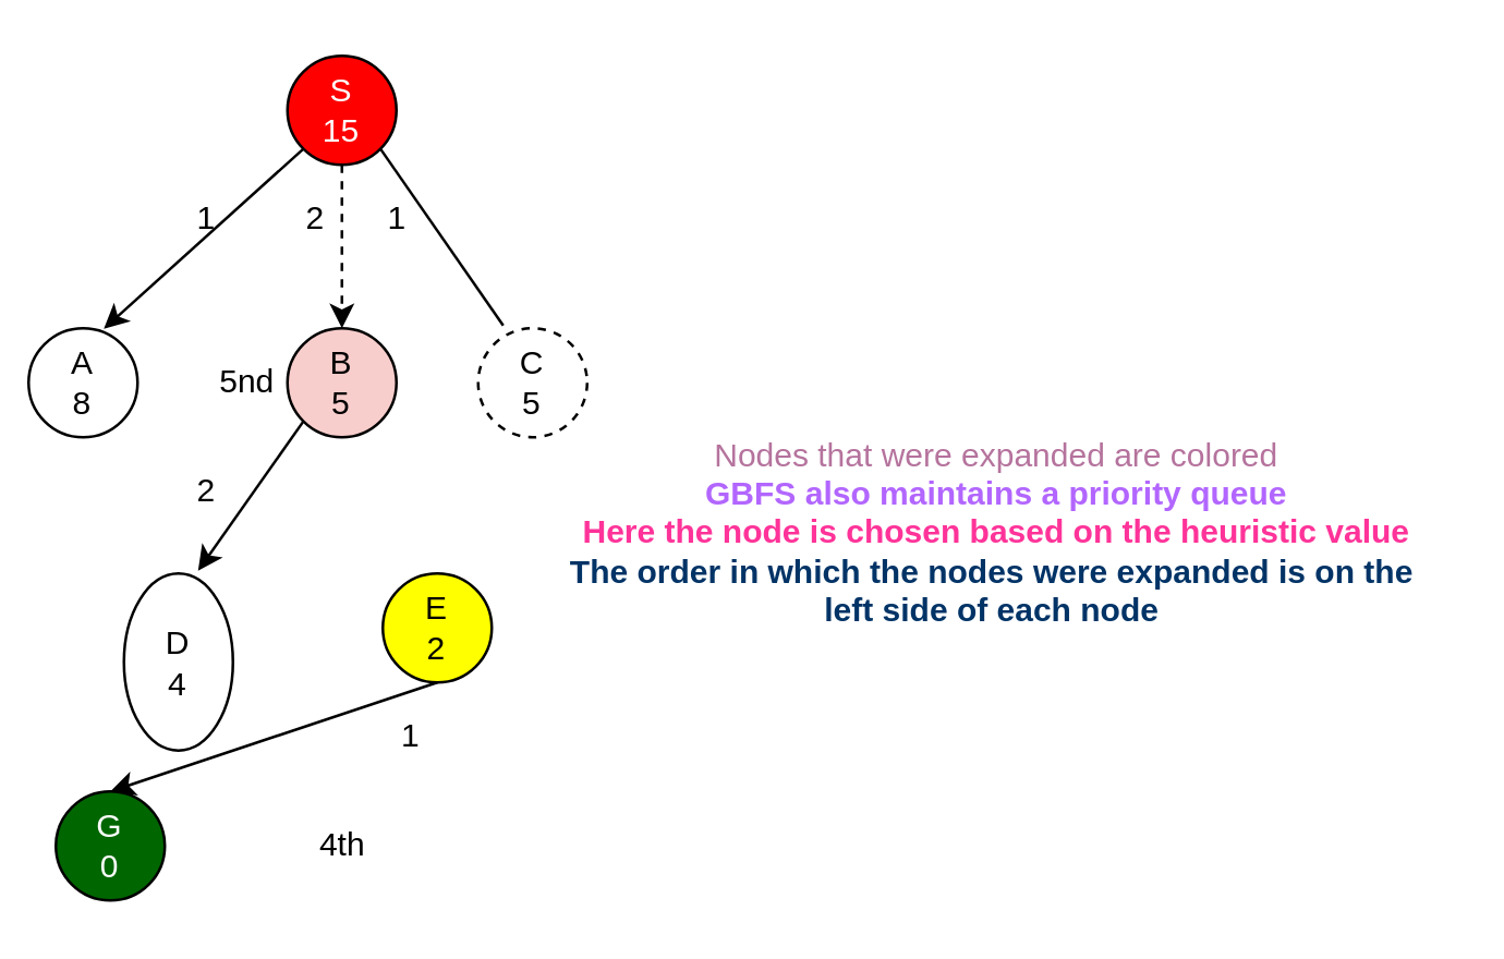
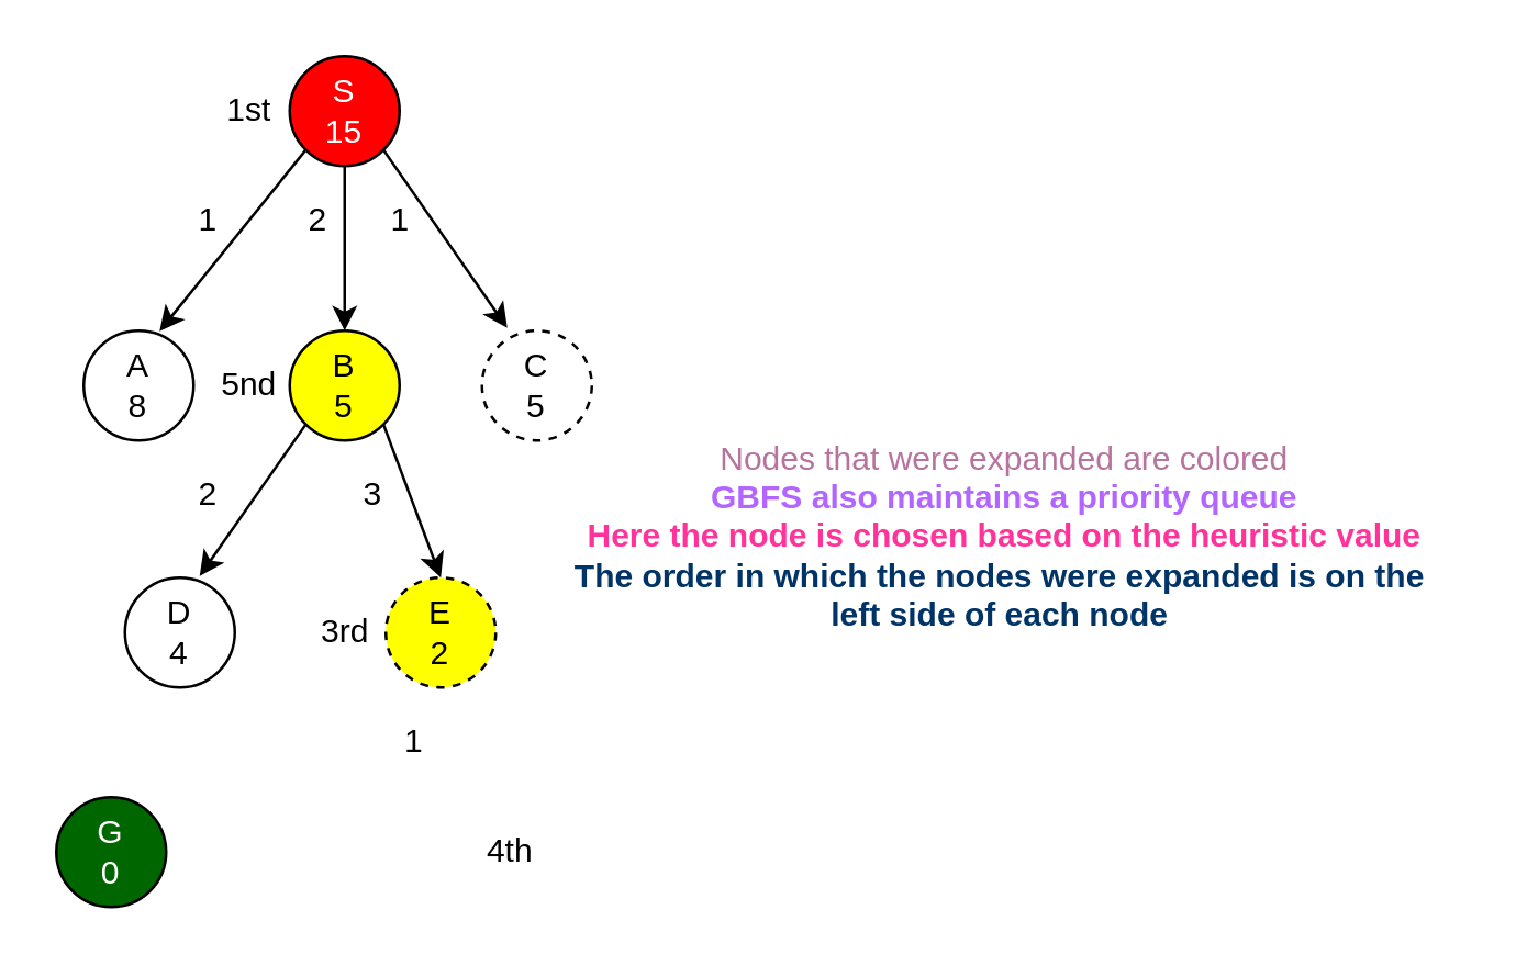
  <mxCell id="0" />
  <mxCell id="1" parent="0" />
  <mxCell id="2" value="S&lt;br&gt;15" style="ellipse;whiteSpace=wrap;html=1;aspect=fixed;fillColor=#FF0000;fontColor=#FFFFFF;" parent="1" vertex="1"><mxGeometry x="105" y="20" width="40" height="40" as="geometry" /></mxCell>
  <mxCell id="3" value="" style="endArrow=classic;html=1;rounded=0;exitX=0;exitY=1;exitDx=0;exitDy=0;entryX=0.69;entryY=0.005;entryDx=0;entryDy=0;entryPerimeter=0;" parent="1" source="2" target="4" edge="1"><mxGeometry width="50" height="50" relative="1" as="geometry"><mxPoint x="115" y="60" as="sourcePoint" /><mxPoint x="65" y="110" as="targetPoint" /></mxGeometry></mxCell>
- <mxCell id="4" value="A&lt;br&gt;8" style="ellipse;whiteSpace=wrap;html=1;aspect=fixed;" parent="1" vertex="1"><mxGeometry x="10" y="120" width="40" height="40" as="geometry" /></mxCell>
- <mxCell id="5" value="" style="endArrow=classic;html=1;rounded=0;exitX=0.5;exitY=1;exitDx=0;exitDy=0;entryX=0.5;entryY=0;entryDx=0;entryDy=0;dashed=1;" parent="1" source="2" target="6" edge="1"><mxGeometry width="50" height="50" relative="1" as="geometry"><mxPoint x="185" y="190" as="sourcePoint" /><mxPoint x="125" y="120" as="targetPoint" /></mxGeometry></mxCell>
- <mxCell id="6" value="B&lt;br&gt;5" style="ellipse;whiteSpace=wrap;html=1;aspect=fixed;fillColor=#f8cecc;" parent="1" vertex="1"><mxGeometry x="105" y="120" width="40" height="40" as="geometry" /></mxCell>
- <mxCell id="7" value="" style="endArrow=none;html=1;rounded=0;exitX=1;exitY=1;exitDx=0;exitDy=0;entryX=0.23;entryY=-0.025;entryDx=0;entryDy=0;entryPerimeter=0;" parent="1" source="2" target="8" edge="1"><mxGeometry width="50" height="50" relative="1" as="geometry"><mxPoint x="185" y="190" as="sourcePoint" /><mxPoint x="175" y="120" as="targetPoint" /></mxGeometry></mxCell>
+ <mxCell id="4" value="A&lt;br&gt;8" style="ellipse;whiteSpace=wrap;html=1;aspect=fixed;" parent="1" vertex="1"><mxGeometry x="30" y="120" width="40" height="40" as="geometry" /></mxCell>
+ <mxCell id="5" value="" style="endArrow=classic;html=1;rounded=0;exitX=0.5;exitY=1;exitDx=0;exitDy=0;entryX=0.5;entryY=0;entryDx=0;entryDy=0;" parent="1" source="2" target="6" edge="1"><mxGeometry width="50" height="50" relative="1" as="geometry"><mxPoint x="185" y="190" as="sourcePoint" /><mxPoint x="125" y="120" as="targetPoint" /></mxGeometry></mxCell>
+ <mxCell id="6" value="B&lt;br&gt;5" style="ellipse;whiteSpace=wrap;html=1;aspect=fixed;fillColor=#FFFF00;" parent="1" vertex="1"><mxGeometry x="105" y="120" width="40" height="40" as="geometry" /></mxCell>
+ <mxCell id="7" value="" style="endArrow=classic;html=1;rounded=0;exitX=1;exitY=1;exitDx=0;exitDy=0;entryX=0.23;entryY=-0.025;entryDx=0;entryDy=0;entryPerimeter=0;" parent="1" source="2" target="8" edge="1"><mxGeometry width="50" height="50" relative="1" as="geometry"><mxPoint x="185" y="190" as="sourcePoint" /><mxPoint x="175" y="120" as="targetPoint" /></mxGeometry></mxCell>
  <mxCell id="8" value="C&lt;br&gt;5" style="ellipse;whiteSpace=wrap;html=1;aspect=fixed;dashed=1;" parent="1" vertex="1"><mxGeometry x="175" y="120" width="40" height="40" as="geometry" /></mxCell>
  <mxCell id="9" value="" style="endArrow=classic;html=1;rounded=0;exitX=0;exitY=1;exitDx=0;exitDy=0;entryX=0.68;entryY=-0.015;entryDx=0;entryDy=0;entryPerimeter=0;" parent="1" source="6" target="10" edge="1"><mxGeometry width="50" height="50" relative="1" as="geometry"><mxPoint x="115" y="160" as="sourcePoint" /><mxPoint x="75" y="210" as="targetPoint" /></mxGeometry></mxCell>
- <mxCell id="10" value="D&lt;br&gt;4" style="ellipse;whiteSpace=wrap;html=1;aspect=fixed;" parent="1" vertex="1"><mxGeometry x="45" y="210" width="40" height="65" as="geometry" /></mxCell>
- <mxCell id="12" value="E&lt;br&gt;2" style="ellipse;whiteSpace=wrap;html=1;aspect=fixed;fillColor=#FFFF00;" parent="1" vertex="1"><mxGeometry x="140" y="210" width="40" height="40" as="geometry" /></mxCell>
- <mxCell id="13" value="" style="endArrow=classic;html=1;rounded=0;exitX=0.5;exitY=1;exitDx=0;exitDy=0;entryX=0.5;entryY=0;entryDx=0;entryDy=0;" parent="1" source="12" target="14" edge="1"><mxGeometry width="50" height="50" relative="1" as="geometry"><mxPoint x="165" y="250" as="sourcePoint" /><mxPoint x="165" y="290" as="targetPoint" /></mxGeometry></mxCell>
+ <mxCell id="10" value="D&lt;br&gt;4" style="ellipse;whiteSpace=wrap;html=1;aspect=fixed;" parent="1" vertex="1"><mxGeometry x="45" y="210" width="40" height="40" as="geometry" /></mxCell>
+ <mxCell id="11" value="" style="endArrow=classic;html=1;rounded=0;exitX=1;exitY=1;exitDx=0;exitDy=0;entryX=0.5;entryY=0;entryDx=0;entryDy=0;" parent="1" source="6" target="12" edge="1"><mxGeometry width="50" height="50" relative="1" as="geometry"><mxPoint x="185" y="160" as="sourcePoint" /><mxPoint x="155" y="220" as="targetPoint" /></mxGeometry></mxCell>
+ <mxCell id="12" value="E&lt;br&gt;2" style="ellipse;whiteSpace=wrap;html=1;aspect=fixed;fillColor=#FFFF00;dashed=1;" parent="1" vertex="1"><mxGeometry x="140" y="210" width="40" height="40" as="geometry" /></mxCell>
  <mxCell id="14" value="G&lt;br&gt;0" style="ellipse;whiteSpace=wrap;html=1;aspect=fixed;fillColor=#006600;fontColor=#FFFFFF;" parent="1" vertex="1"><mxGeometry x="20" y="290" width="40" height="40" as="geometry" /></mxCell>
  <mxCell id="15" value="&lt;font color=&quot;#b5739d&quot;&gt;Nodes that were expanded are colored&lt;/font&gt;&lt;br&gt;&lt;b&gt;&lt;font color=&quot;#b266ff&quot;&gt;GBFS also maintains a priority queue&lt;/font&gt;&lt;/b&gt;&lt;br&gt;&lt;b&gt;&lt;font color=&quot;#ff3399&quot;&gt;Here the node is chosen based on the heuristic value&lt;/font&gt;&lt;br&gt;&lt;font color=&quot;#003366&quot;&gt;The order in which the nodes were expanded is on the&amp;nbsp;&lt;br&gt;left side of each node&amp;nbsp;&lt;/font&gt;&lt;/b&gt;" style="text;html=1;align=center;verticalAlign=middle;resizable=0;points=[];autosize=1;strokeColor=none;fillColor=none;fontColor=#FFFFFF;" parent="1" vertex="1"><mxGeometry x="200" y="160" width="330" height="70" as="geometry" /></mxCell>
  <mxCell id="16" value="&lt;font color=&quot;#000000&quot;&gt;1&lt;/font&gt;" style="text;html=1;align=center;verticalAlign=middle;resizable=0;points=[];autosize=1;strokeColor=none;fillColor=none;fontColor=#FF0080;" vertex="1" parent="1"><mxGeometry x="65" y="70" width="20" height="20" as="geometry" /></mxCell>
  <mxCell id="17" value="2" style="text;html=1;align=center;verticalAlign=middle;resizable=0;points=[];autosize=1;strokeColor=none;fillColor=none;fontColor=#000000;" vertex="1" parent="1"><mxGeometry x="105" y="70" width="20" height="20" as="geometry" /></mxCell>
  <mxCell id="18" value="1" style="text;html=1;align=center;verticalAlign=middle;resizable=0;points=[];autosize=1;strokeColor=none;fillColor=none;fontColor=#000000;" vertex="1" parent="1"><mxGeometry x="135" y="70" width="20" height="20" as="geometry" /></mxCell>
  <mxCell id="19" value="2" style="text;html=1;align=center;verticalAlign=middle;resizable=0;points=[];autosize=1;strokeColor=none;fillColor=none;fontColor=#000000;" vertex="1" parent="1"><mxGeometry x="65" y="170" width="20" height="20" as="geometry" /></mxCell>
+ <mxCell id="20" value="3" style="text;html=1;align=center;verticalAlign=middle;resizable=0;points=[];autosize=1;strokeColor=none;fillColor=none;fontColor=#000000;" vertex="1" parent="1"><mxGeometry x="125" y="170" width="20" height="20" as="geometry" /></mxCell>
  <mxCell id="21" value="1" style="text;html=1;align=center;verticalAlign=middle;resizable=0;points=[];autosize=1;strokeColor=none;fillColor=none;fontColor=#000000;" vertex="1" parent="1"><mxGeometry x="140" y="260" width="20" height="20" as="geometry" /></mxCell>
+ <mxCell id="22" value="1st" style="text;html=1;align=center;verticalAlign=middle;resizable=0;points=[];autosize=1;strokeColor=none;fillColor=none;fontColor=#000000;" vertex="1" parent="1"><mxGeometry x="75" y="30" width="30" height="20" as="geometry" /></mxCell>
  <mxCell id="23" value="5nd" style="text;html=1;align=center;verticalAlign=middle;resizable=0;points=[];autosize=1;strokeColor=none;fillColor=none;fontColor=#000000;" vertex="1" parent="1"><mxGeometry x="70" y="130" width="40" height="20" as="geometry" /></mxCell>
- <mxCell id="25" value="4th" style="text;html=1;align=center;verticalAlign=middle;resizable=0;points=[];autosize=1;strokeColor=none;fillColor=none;fontColor=#000000;" vertex="1" parent="1"><mxGeometry x="110" y="300" width="30" height="20" as="geometry" /></mxCell>
+ <mxCell id="24" value="3rd" style="text;html=1;align=center;verticalAlign=middle;resizable=0;points=[];autosize=1;strokeColor=none;fillColor=none;fontColor=#000000;" vertex="1" parent="1"><mxGeometry x="110" y="220" width="30" height="20" as="geometry" /></mxCell>
+ <mxCell id="25" value="4th" style="text;html=1;align=center;verticalAlign=middle;resizable=0;points=[];autosize=1;strokeColor=none;fillColor=none;fontColor=#000000;" vertex="1" parent="1"><mxGeometry x="170" y="300" width="30" height="20" as="geometry" /></mxCell>
